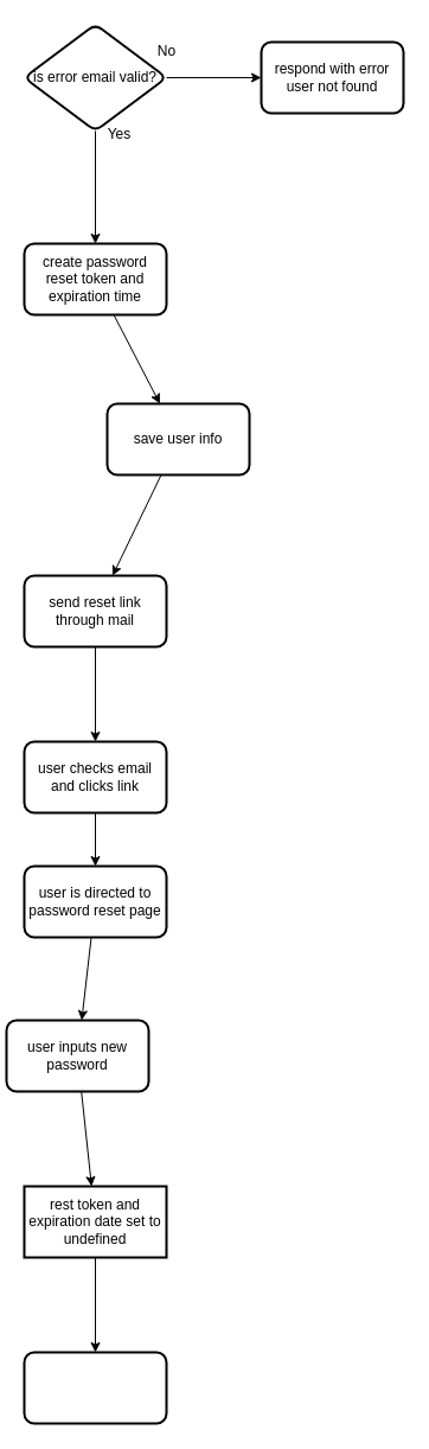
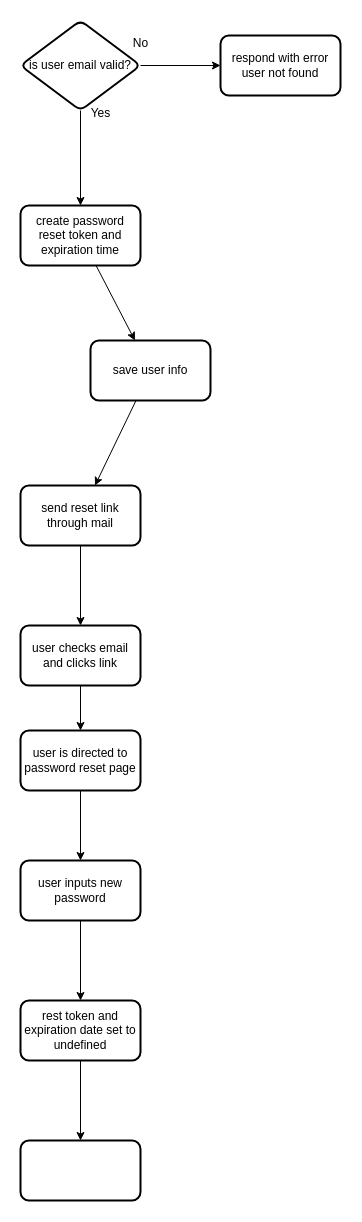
  <mxCell id="0" />
  <mxCell id="1" parent="0" />
  <mxCell id="2" value="" style="edgeStyle=none;html=1;" edge="1" parent="1" source="4" target="6"><mxGeometry relative="1" as="geometry" /></mxCell>
  <mxCell id="3" value="" style="edgeStyle=none;html=1;" edge="1" parent="1" source="4" target="8"><mxGeometry relative="1" as="geometry" /></mxCell>
- <mxCell id="4" value="is error email valid?" style="rhombus;whiteSpace=wrap;html=1;rounded=1;arcSize=14;strokeWidth=2;" vertex="1" parent="1"><mxGeometry x="20" y="20" width="120" height="90" as="geometry" /></mxCell>
+ <mxCell id="4" value="is user email valid?" style="rhombus;whiteSpace=wrap;html=1;rounded=1;arcSize=14;strokeWidth=2;" vertex="1" parent="1"><mxGeometry x="20" y="20" width="120" height="90" as="geometry" /></mxCell>
  <mxCell id="5" value="" style="edgeStyle=none;html=1;" edge="1" parent="1" source="6" target="11"><mxGeometry relative="1" as="geometry" /></mxCell>
  <mxCell id="6" value="create password reset token and expiration time" style="whiteSpace=wrap;html=1;rounded=1;arcSize=14;strokeWidth=2;" vertex="1" parent="1"><mxGeometry x="20" y="205" width="120" height="60" as="geometry" /></mxCell>
  <mxCell id="7" value="Yes" style="text;html=1;align=center;verticalAlign=middle;resizable=0;points=[];autosize=1;strokeColor=none;fillColor=none;" vertex="1" parent="1"><mxGeometry x="80" y="98" width="40" height="30" as="geometry" /></mxCell>
  <mxCell id="8" value="respond with error&lt;div&gt;user not found&lt;/div&gt;" style="whiteSpace=wrap;html=1;rounded=1;arcSize=14;strokeWidth=2;" vertex="1" parent="1"><mxGeometry x="220" y="35" width="120" height="60" as="geometry" /></mxCell>
  <mxCell id="9" value="No" style="text;html=1;align=center;verticalAlign=middle;resizable=0;points=[];autosize=1;strokeColor=none;fillColor=none;" vertex="1" parent="1"><mxGeometry x="120" y="28" width="40" height="30" as="geometry" /></mxCell>
  <mxCell id="10" value="" style="edgeStyle=none;html=1;" edge="1" parent="1" source="11" target="13"><mxGeometry relative="1" as="geometry" /></mxCell>
  <mxCell id="11" value="save user info" style="whiteSpace=wrap;html=1;rounded=1;arcSize=14;strokeWidth=2;" vertex="1" parent="1"><mxGeometry x="90" y="340" width="120" height="60" as="geometry" /></mxCell>
  <mxCell id="12" value="" style="edgeStyle=none;html=1;" edge="1" parent="1" source="13" target="15"><mxGeometry relative="1" as="geometry" /></mxCell>
  <mxCell id="13" value="send reset link through mail" style="whiteSpace=wrap;html=1;rounded=1;arcSize=14;strokeWidth=2;" vertex="1" parent="1"><mxGeometry x="20" y="485" width="120" height="60" as="geometry" /></mxCell>
  <mxCell id="14" value="" style="edgeStyle=none;html=1;" edge="1" parent="1" source="15" target="21"><mxGeometry relative="1" as="geometry" /></mxCell>
  <mxCell id="15" value="user checks email and clicks link" style="whiteSpace=wrap;html=1;rounded=1;arcSize=14;strokeWidth=2;" vertex="1" parent="1"><mxGeometry x="20" y="625" width="120" height="60" as="geometry" /></mxCell>
  <mxCell id="16" value="" style="edgeStyle=none;html=1;" edge="1" parent="1" source="17" target="19"><mxGeometry relative="1" as="geometry" /></mxCell>
- <mxCell id="17" value="user inputs new password" style="whiteSpace=wrap;html=1;rounded=1;arcSize=14;strokeWidth=2;" vertex="1" parent="1"><mxGeometry x="5" y="860" width="120" height="60" as="geometry" /></mxCell>
+ <mxCell id="17" value="user inputs new password" style="whiteSpace=wrap;html=1;rounded=1;arcSize=14;strokeWidth=2;" vertex="1" parent="1"><mxGeometry x="20" y="860" width="120" height="60" as="geometry" /></mxCell>
  <mxCell id="18" value="" style="edgeStyle=none;html=1;" edge="1" parent="1" source="19" target="22"><mxGeometry relative="1" as="geometry" /></mxCell>
- <mxCell id="19" value="rest token and expiration date set to undefined" style="whiteSpace=wrap;html=1;arcSize=14;strokeWidth=2;rounded=0;" vertex="1" parent="1"><mxGeometry x="20" y="1000" width="120" height="60" as="geometry" /></mxCell>
+ <mxCell id="19" value="rest token and expiration date set to undefined" style="whiteSpace=wrap;html=1;rounded=1;arcSize=14;strokeWidth=2;" vertex="1" parent="1"><mxGeometry x="20" y="1000" width="120" height="60" as="geometry" /></mxCell>
  <mxCell id="20" value="" style="edgeStyle=none;html=1;" edge="1" parent="1" source="21" target="17"><mxGeometry relative="1" as="geometry" /></mxCell>
  <mxCell id="21" value="user is directed to password reset page" style="whiteSpace=wrap;html=1;rounded=1;arcSize=14;strokeWidth=2;" vertex="1" parent="1"><mxGeometry x="20" y="730" width="120" height="60" as="geometry" /></mxCell>
  <mxCell id="22" value="" style="whiteSpace=wrap;html=1;rounded=1;arcSize=14;strokeWidth=2;" vertex="1" parent="1"><mxGeometry x="20" y="1140" width="120" height="60" as="geometry" /></mxCell>
